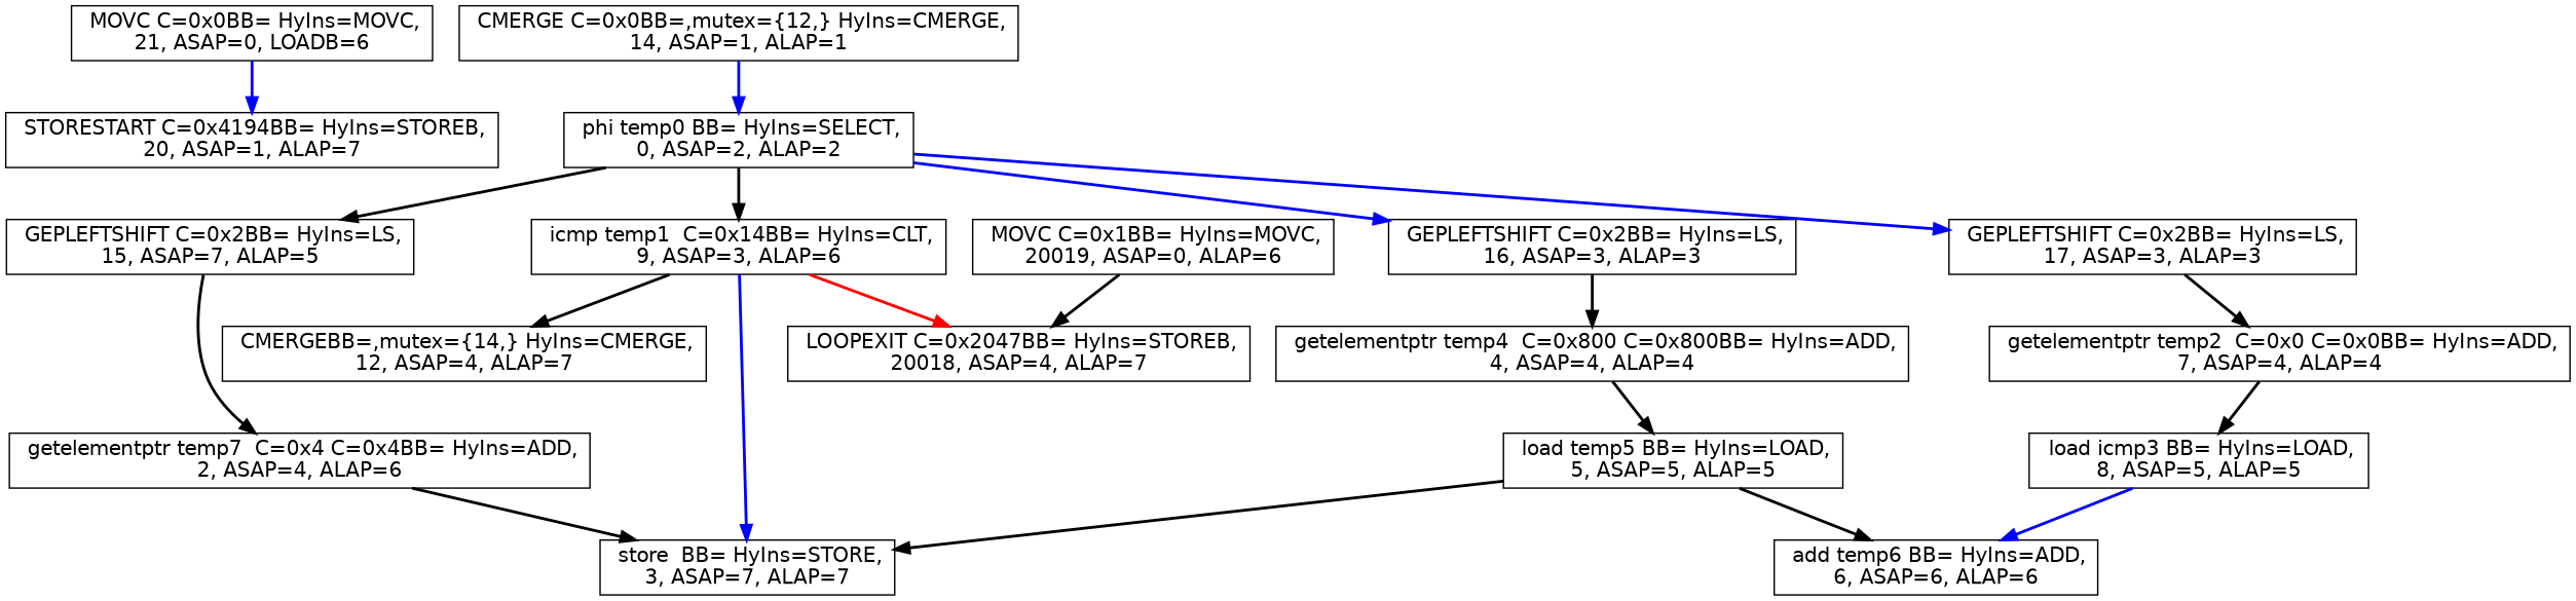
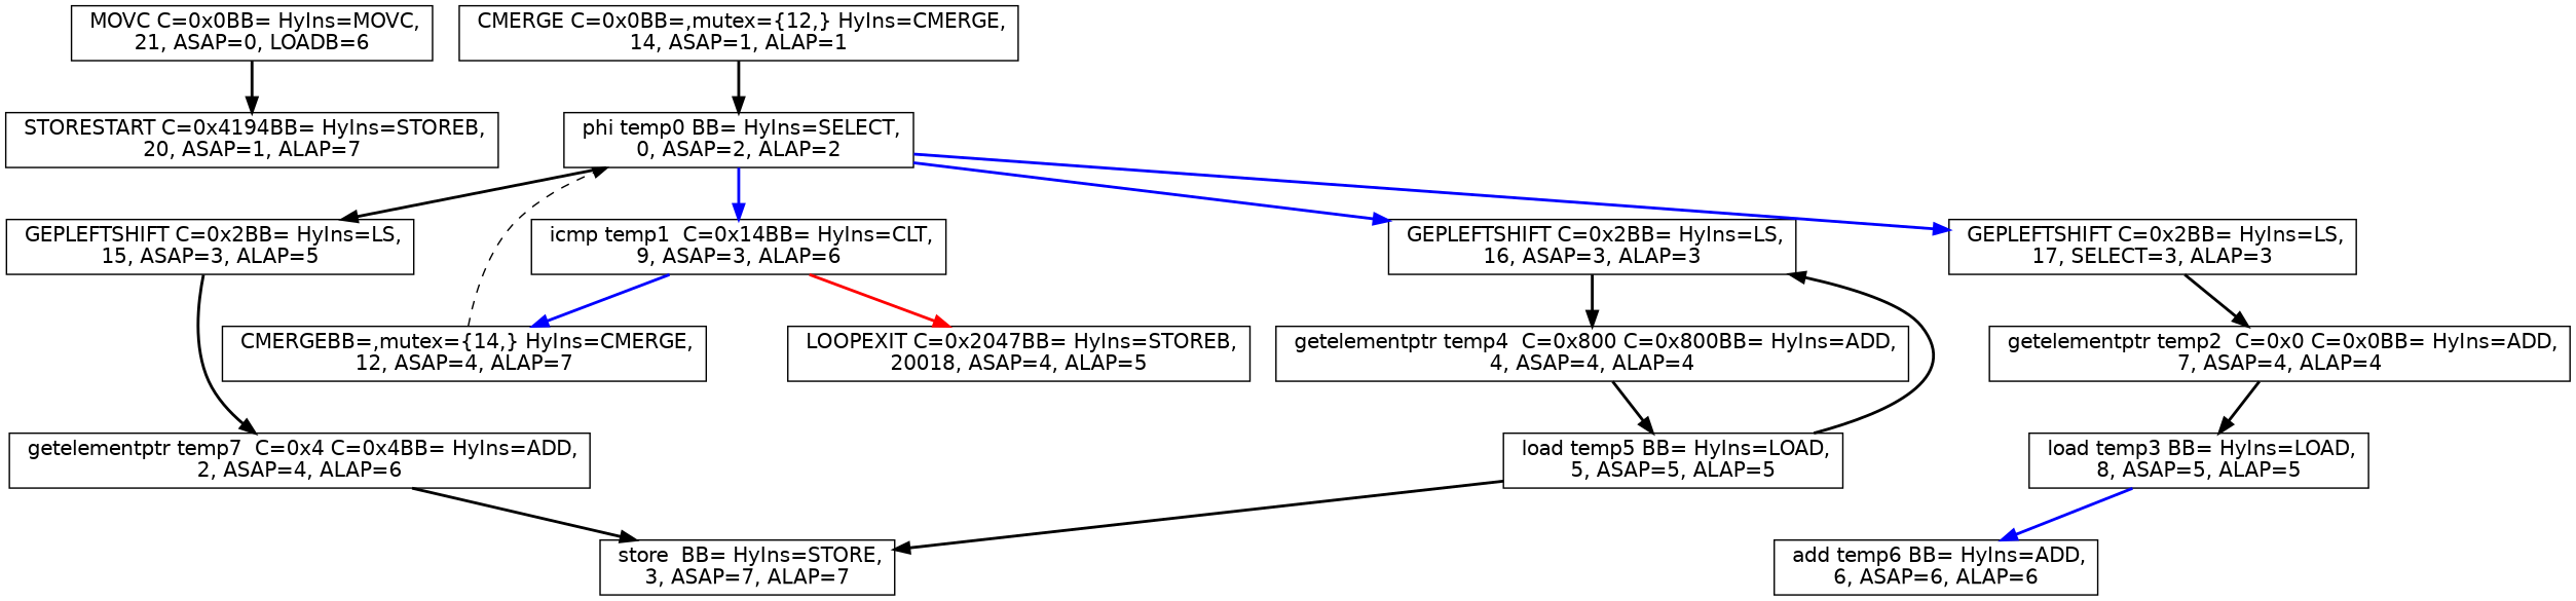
  digraph {
    compound=true
    nslimit=1000.0
    node [fontname=Helvetica shape=box]
    edge [color=black style=bold]
    n1 [label=" STORESTART C=0x4194BB= HyIns=STOREB,\n20, ASAP=1, ALAP=7"]
    n2 [label=" CMERGE C=0x0BB=,mutex={12,} HyIns=CMERGE,\n14, ASAP=1, ALAP=1"]
    n3 [label=" phi temp0 BB= HyIns=SELECT,\n0, ASAP=2, ALAP=2"]
    n4 [label=" MOVC C=0x0BB= HyIns=MOVC,\n21, ASAP=0, LOADB=6"]
    n5 [label=" icmp temp1  C=0x14BB= HyIns=CLT,\n9, ASAP=3, ALAP=6"]
-   n6 [label=" GEPLEFTSHIFT C=0x2BB= HyIns=LS,\n15, ASAP=7, ALAP=5"]
+   n6 [label=" GEPLEFTSHIFT C=0x2BB= HyIns=LS,\n15, ASAP=3, ALAP=5"]
    n7 [label=" GEPLEFTSHIFT C=0x2BB= HyIns=LS,\n16, ASAP=3, ALAP=3"]
-   n8 [label=" GEPLEFTSHIFT C=0x2BB= HyIns=LS,\n17, ASAP=3, ALAP=3"]
+   n8 [label=" GEPLEFTSHIFT C=0x2BB= HyIns=LS,\n17, SELECT=3, ALAP=3"]
    n9 [label=" CMERGEBB=,mutex={14,} HyIns=CMERGE,\n12, ASAP=4, ALAP=7"]
    n10 [label=" store  BB= HyIns=STORE,\n3, ASAP=7, ALAP=7"]
-   n11 [label=" LOOPEXIT C=0x2047BB= HyIns=STOREB,\n20018, ASAP=4, ALAP=7"]
+   n11 [label=" LOOPEXIT C=0x2047BB= HyIns=STOREB,\n20018, ASAP=4, ALAP=5"]
    n12 [label=" getelementptr temp7  C=0x4 C=0x4BB= HyIns=ADD,\n2, ASAP=4, ALAP=6"]
    n13 [label=" getelementptr temp4  C=0x800 C=0x800BB= HyIns=ADD,\n4, ASAP=4, ALAP=4"]
    n14 [label=" getelementptr temp2  C=0x0 C=0x0BB= HyIns=ADD,\n7, ASAP=4, ALAP=4"]
    n15 [label=" load temp5 BB= HyIns=LOAD,\n5, ASAP=5, ALAP=5"]
    n16 [label=" add temp6 BB= HyIns=ADD,\n6, ASAP=6, ALAP=6"]
-   n17 [label=" load icmp3 BB= HyIns=LOAD,\n8, ASAP=5, ALAP=5"]
-   n18 [label=" MOVC C=0x1BB= HyIns=MOVC,\n20019, ASAP=0, ALAP=6"]
-   n2 -> n3 [color=blue]
-   n3 -> n5
+   n17 [label=" load temp3 BB= HyIns=LOAD,\n8, ASAP=5, ALAP=5"]
+   n2 -> n3
+   n3 -> n5 [color=blue]
    n3 -> n6
    n3 -> n7 [color=blue]
    n3 -> n8 [color=blue]
-   n4 -> n1 [color=blue]
-   n5 -> n9
-   n5 -> n10 [color=blue]
+   n4 -> n1
+   n5 -> n9 [color=blue]
    n5 -> n11 [color=red]
    n6 -> n12
    n7 -> n13
    n8 -> n14
+   n9 -> n3 [style=dashed]
    n12 -> n10
    n13 -> n15
    n14 -> n17
    n15 -> n10
-   n15 -> n16
+   n15 -> n7
    n17 -> n16 [color=blue]
-   n18 -> n11
  }
